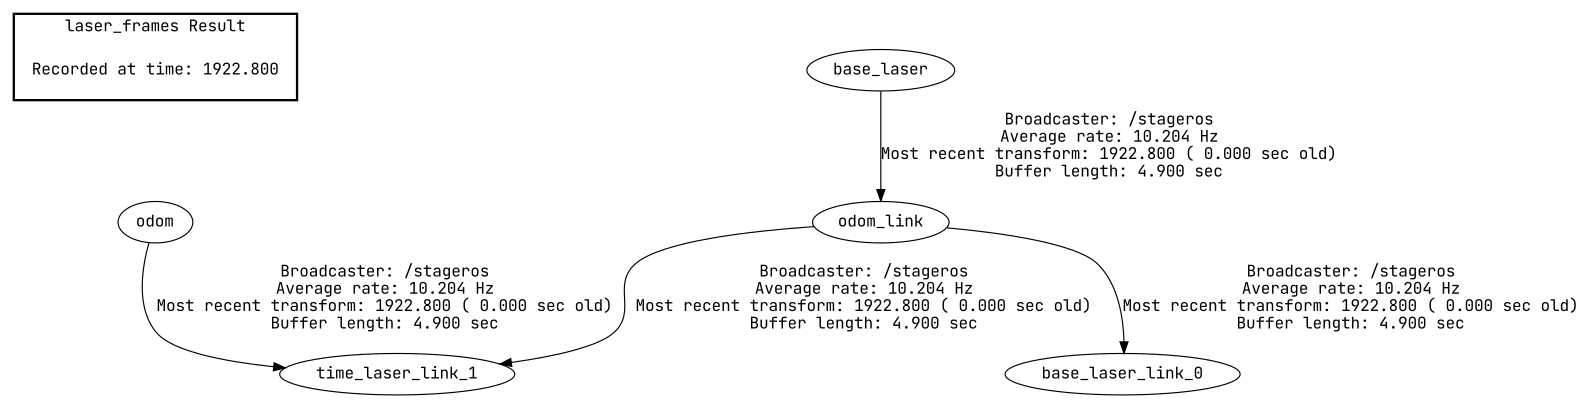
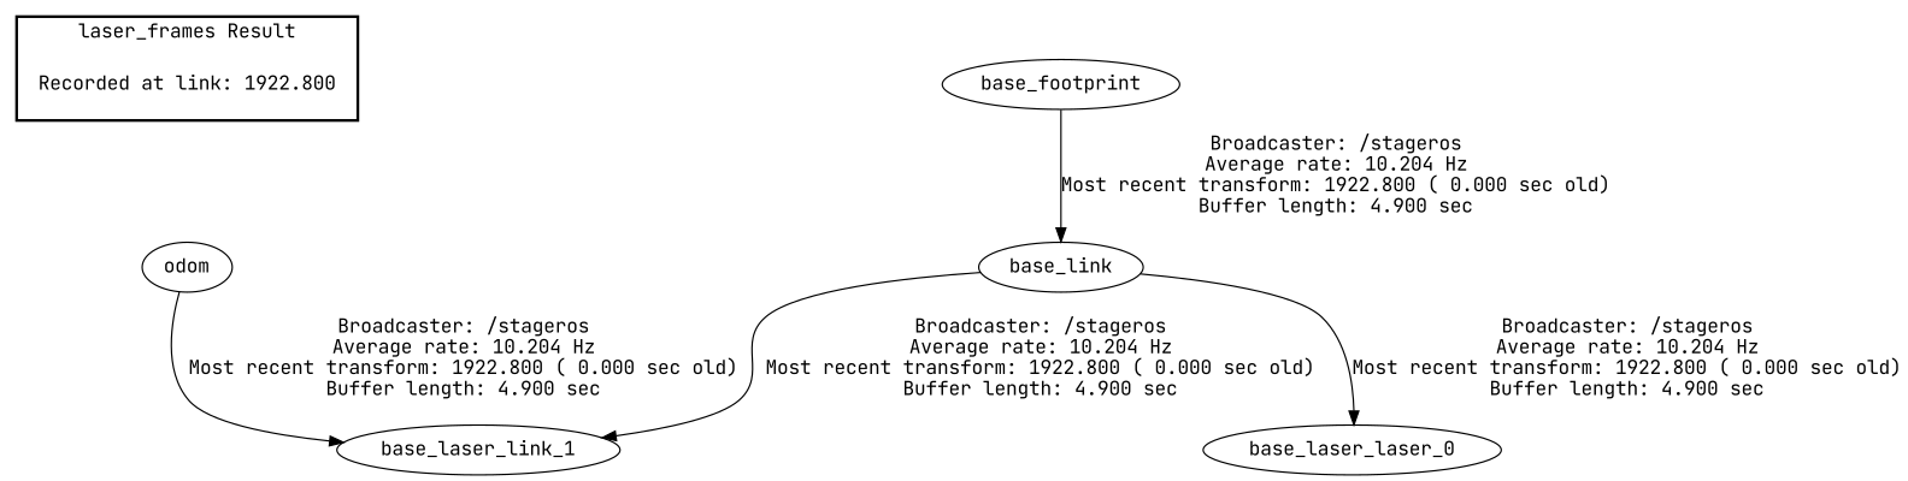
  digraph {
    fontname="JetBrains Mono"
    node [fontname="JetBrains Mono"]
    edge [fontname="JetBrains Mono"]
-   "Recorded at time: 1922.800" [shape=plaintext]
+   "Recorded at time: 1922.800" [shape=plaintext label="Recorded at link: 1922.800"]
    odom
-   base_link [label=odom_link]
-   base_laser_link_0
-   base_laser_link_1 [label=time_laser_link_1]
-   base_footprint [label=base_laser]
+   base_link
+   base_laser_link_0 [label=base_laser_laser_0]
+   base_laser_link_1
+   base_footprint
    subgraph cluster_1 {
      color=black
      label="laser_frames Result"
      style=bold
      "Recorded at time: 1922.800"
    }
    "Recorded at time: 1922.800" -> odom [style=invis]
    odom -> base_laser_link_1 [label="Broadcaster: /stageros\nAverage rate: 10.204 Hz\nMost recent transform: 1922.800 ( 0.000 sec old)\nBuffer length: 4.900 sec\n"]
    base_link -> base_laser_link_0 [label="Broadcaster: /stageros\nAverage rate: 10.204 Hz\nMost recent transform: 1922.800 ( 0.000 sec old)\nBuffer length: 4.900 sec\n"]
    base_link -> base_laser_link_1 [label="Broadcaster: /stageros\nAverage rate: 10.204 Hz\nMost recent transform: 1922.800 ( 0.000 sec old)\nBuffer length: 4.900 sec\n"]
    base_footprint -> base_link [label="Broadcaster: /stageros\nAverage rate: 10.204 Hz\nMost recent transform: 1922.800 ( 0.000 sec old)\nBuffer length: 4.900 sec\n"]
  }
